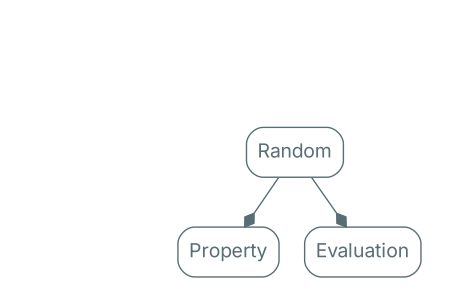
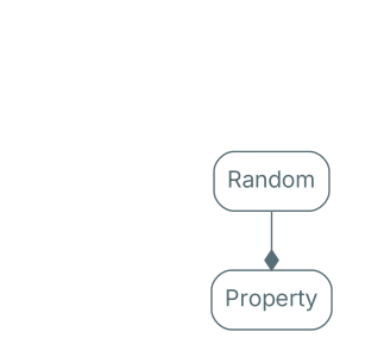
  digraph {
    rankdir=TB
    node [color="#586E75" fillcolor="#ffffff" fontcolor="#586E75" fontname="Inter,Arial" shape=rectangle style="rounded,filled"]
    edge [color="#586E75" fontcolor="#000000" fontname="Inter,Arial" fontsize=11 style=invis]
    Invis [style=invis]
    n2 [label=Evaluation style=invis]
    n3 [label=Random]
-   Evaluation
    n5 [label=Property]
    subgraph cluster_1 {
      color=transparent
      Invis
      n2
    }
    subgraph cluster_2 {
      color=transparent
      n3
-     Evaluation
      n5
    }
    Invis -> n2
    n2 -> n5
    n3 -> Invis [constraint=false]
-   n3 -> Evaluation [arrowhead=diamond style=""]
    n3 -> n5 [arrowhead=diamond style=""]
-   Evaluation -> n2 [constraint=false]
  }
